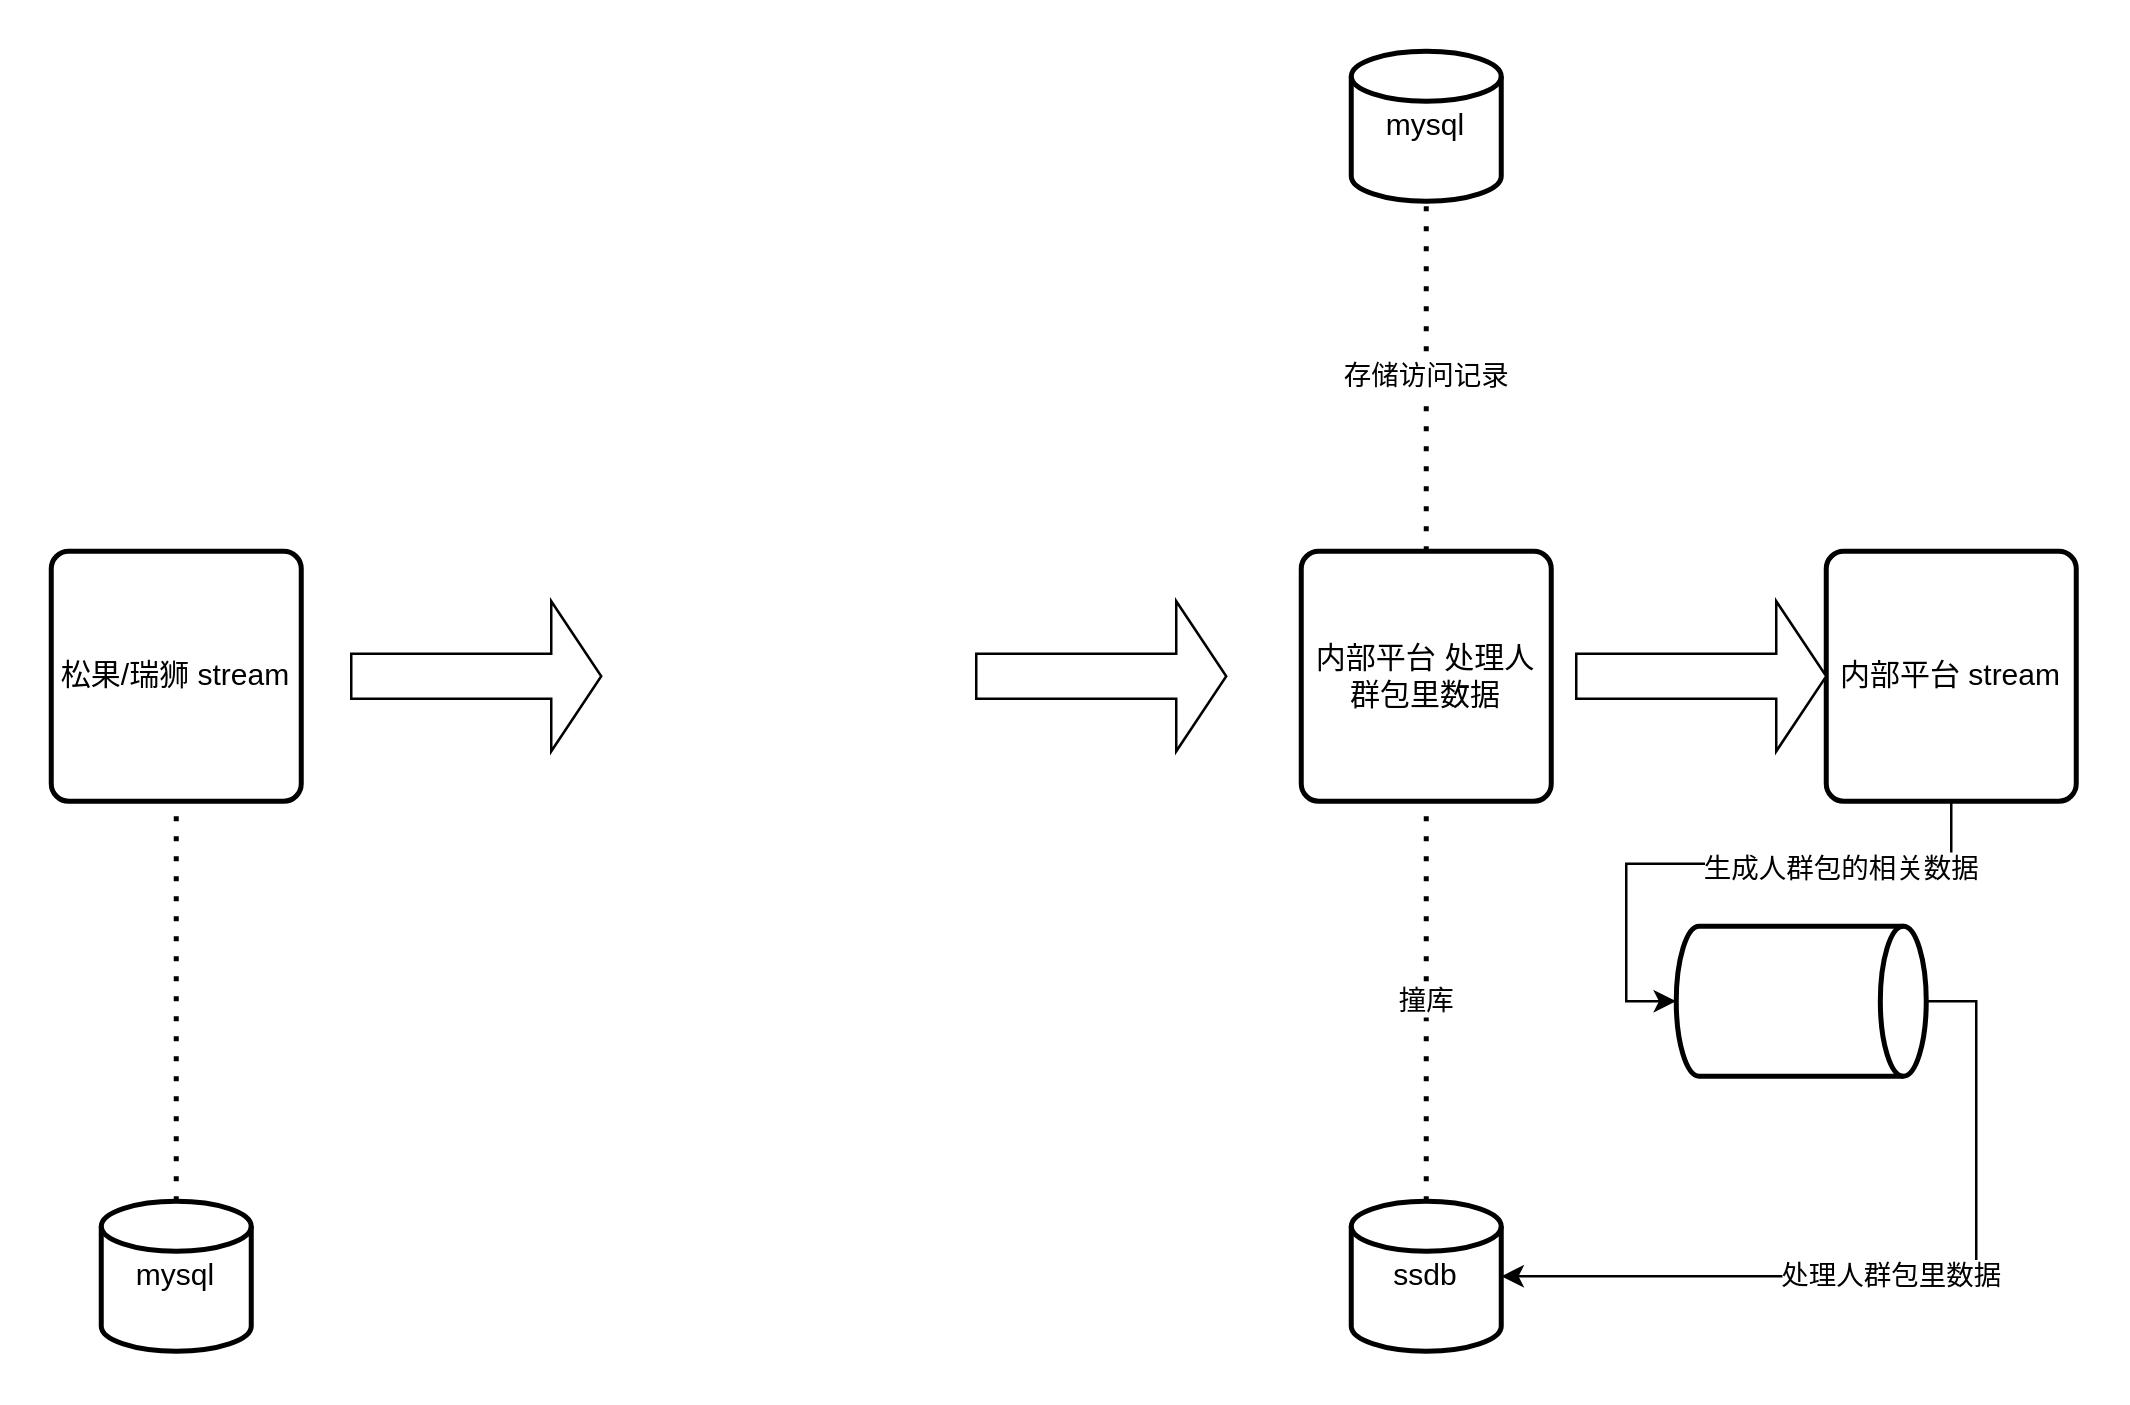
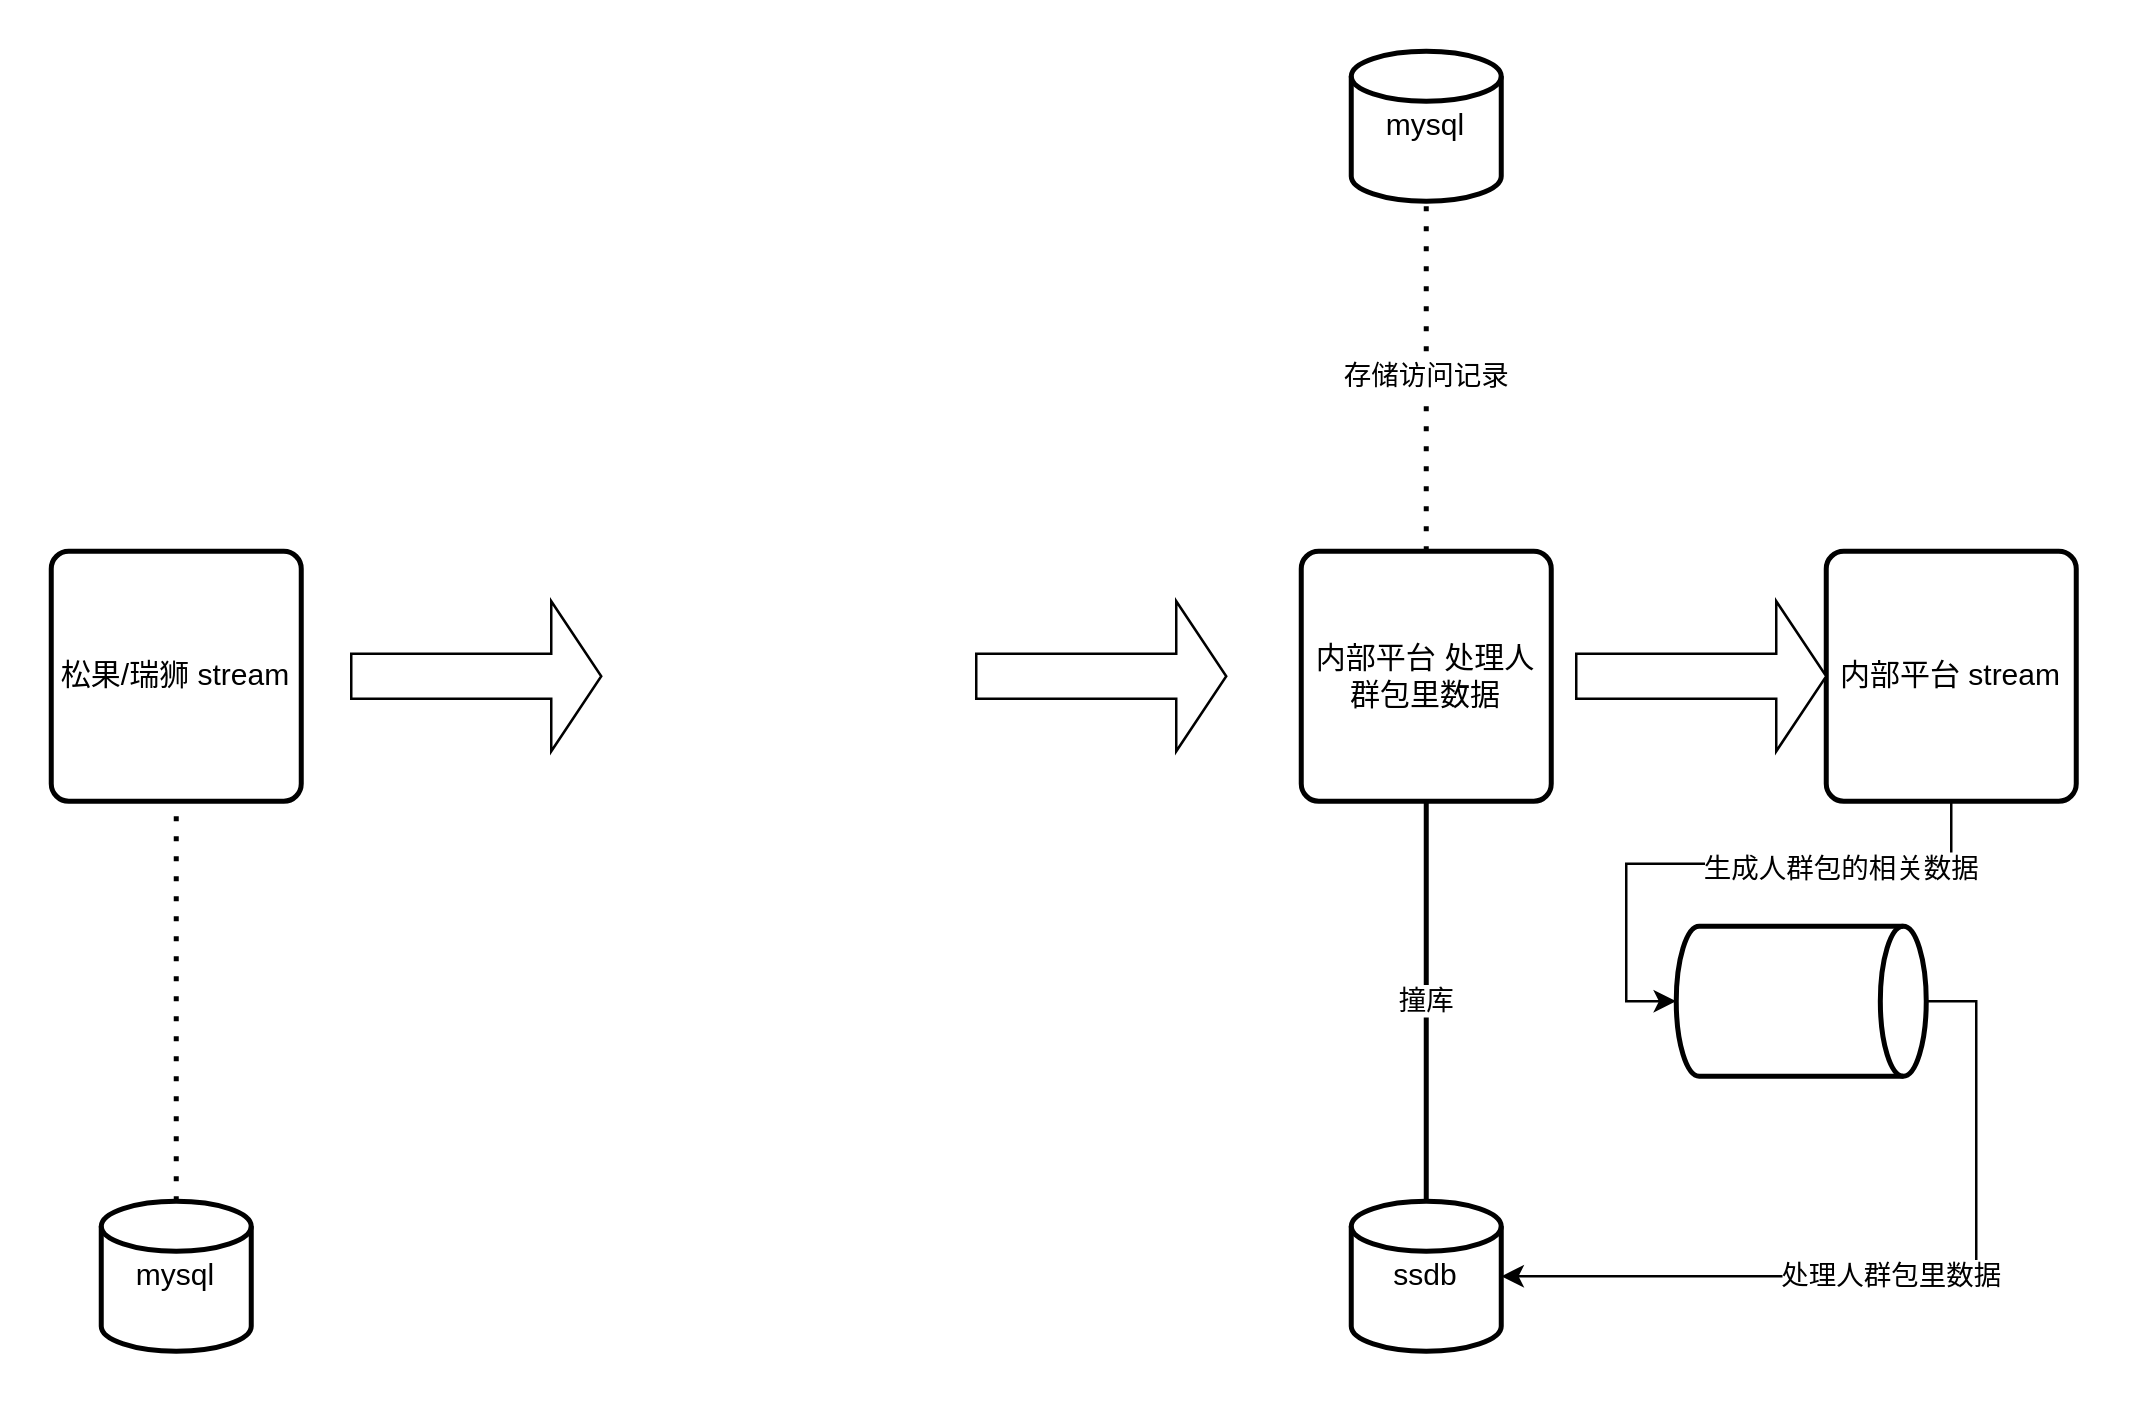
  <mxCell id="0" />
  <mxCell id="1" parent="0" />
  <mxCell id="2" value="松果/瑞狮 stream" style="rounded=1;whiteSpace=wrap;html=1;absoluteArcSize=1;arcSize=14;strokeWidth=2;" vertex="1" parent="1"><mxGeometry x="20" y="220" width="100" height="100" as="geometry" /></mxCell>
  <mxCell id="3" value="ssdb" style="strokeWidth=2;html=1;shape=mxgraph.flowchart.database;whiteSpace=wrap;" vertex="1" parent="1"><mxGeometry x="540" y="480" width="60" height="60" as="geometry" /></mxCell>
  <mxCell id="4" value="内部平台 处理人群包里数据" style="rounded=1;whiteSpace=wrap;html=1;absoluteArcSize=1;arcSize=14;strokeWidth=2;" vertex="1" parent="1"><mxGeometry x="520" y="220" width="100" height="100" as="geometry" /></mxCell>
  <mxCell id="5" value="mysql" style="strokeWidth=2;html=1;shape=mxgraph.flowchart.database;whiteSpace=wrap;" vertex="1" parent="1"><mxGeometry x="40" y="480" width="60" height="60" as="geometry" /></mxCell>
  <mxCell id="6" value="mysql" style="strokeWidth=2;html=1;shape=mxgraph.flowchart.database;whiteSpace=wrap;" vertex="1" parent="1"><mxGeometry x="540" y="20" width="60" height="60" as="geometry" /></mxCell>
  <mxCell id="7" style="edgeStyle=orthogonalEdgeStyle;rounded=0;orthogonalLoop=1;jettySize=auto;html=1;entryX=0;entryY=0.5;entryDx=0;entryDy=0;entryPerimeter=0;" edge="1" parent="1" source="9" target="12"><mxGeometry relative="1" as="geometry" /></mxCell>
  <mxCell id="8" value="生成人群包的相关数据" style="edgeLabel;html=1;align=center;verticalAlign=middle;resizable=0;points=[];" vertex="1" connectable="0" parent="7"><mxGeometry x="-0.391" y="1" relative="1" as="geometry"><mxPoint as="offset" /></mxGeometry></mxCell>
  <mxCell id="9" value="内部平台 stream" style="rounded=1;whiteSpace=wrap;html=1;absoluteArcSize=1;arcSize=14;strokeWidth=2;" vertex="1" parent="1"><mxGeometry x="730" y="220" width="100" height="100" as="geometry" /></mxCell>
  <mxCell id="10" style="edgeStyle=orthogonalEdgeStyle;rounded=0;orthogonalLoop=1;jettySize=auto;html=1;entryX=1;entryY=0.5;entryDx=0;entryDy=0;entryPerimeter=0;exitX=1;exitY=0.5;exitDx=0;exitDy=0;exitPerimeter=0;" edge="1" parent="1" source="12" target="3"><mxGeometry relative="1" as="geometry" /></mxCell>
  <mxCell id="11" value="处理人群包里数据" style="edgeLabel;html=1;align=center;verticalAlign=middle;resizable=0;points=[];" vertex="1" connectable="0" parent="10"><mxGeometry x="0.031" y="-1" relative="1" as="geometry"><mxPoint as="offset" /></mxGeometry></mxCell>
  <mxCell id="12" value="" style="strokeWidth=2;html=1;shape=mxgraph.flowchart.direct_data;whiteSpace=wrap;" vertex="1" parent="1"><mxGeometry x="670" y="370" width="100" height="60" as="geometry" /></mxCell>
  <mxCell id="13" value="" style="shape=singleArrow;whiteSpace=wrap;html=1;" vertex="1" parent="1"><mxGeometry x="140" y="240" width="100" height="60" as="geometry" /></mxCell>
  <mxCell id="14" value="" style="shape=singleArrow;whiteSpace=wrap;html=1;" vertex="1" parent="1"><mxGeometry x="390" y="240" width="100" height="60" as="geometry" /></mxCell>
  <mxCell id="15" value="" style="shape=singleArrow;whiteSpace=wrap;html=1;" vertex="1" parent="1"><mxGeometry x="630" y="240" width="100" height="60" as="geometry" /></mxCell>
  <mxCell id="16" value="存储访问记录" style="endArrow=none;dashed=1;html=1;dashPattern=1 3;strokeWidth=2;entryX=0.5;entryY=1;entryDx=0;entryDy=0;entryPerimeter=0;exitX=0.5;exitY=0;exitDx=0;exitDy=0;" edge="1" parent="1" source="4" target="6"><mxGeometry width="50" height="50" relative="1" as="geometry"><mxPoint x="570" y="210" as="sourcePoint" /><mxPoint x="400" y="60" as="targetPoint" /></mxGeometry></mxCell>
- <mxCell id="17" value="撞库" style="endArrow=none;dashed=1;html=1;dashPattern=1 3;strokeWidth=2;entryX=0.5;entryY=1;entryDx=0;entryDy=0;exitX=0.5;exitY=0;exitDx=0;exitDy=0;exitPerimeter=0;" edge="1" parent="1" source="3" target="4"><mxGeometry width="50" height="50" relative="1" as="geometry"><mxPoint x="470" y="470" as="sourcePoint" /><mxPoint x="520" y="420" as="targetPoint" /></mxGeometry></mxCell>
+ <mxCell id="17" value="撞库" style="endArrow=none;dashed=0;html=1;dashPattern=1 3;strokeWidth=2;entryX=0.5;entryY=1;entryDx=0;entryDy=0;exitX=0.5;exitY=0;exitDx=0;exitDy=0;exitPerimeter=0;" edge="1" parent="1" source="3" target="4"><mxGeometry width="50" height="50" relative="1" as="geometry"><mxPoint x="470" y="470" as="sourcePoint" /><mxPoint x="520" y="420" as="targetPoint" /></mxGeometry></mxCell>
  <mxCell id="18" value="" style="endArrow=none;dashed=1;html=1;dashPattern=1 3;strokeWidth=2;entryX=0.5;entryY=1;entryDx=0;entryDy=0;exitX=0.5;exitY=0;exitDx=0;exitDy=0;exitPerimeter=0;" edge="1" parent="1" source="5" target="2"><mxGeometry width="50" height="50" relative="1" as="geometry"><mxPoint x="60" y="390" as="sourcePoint" /><mxPoint x="110" y="340" as="targetPoint" /></mxGeometry></mxCell>
